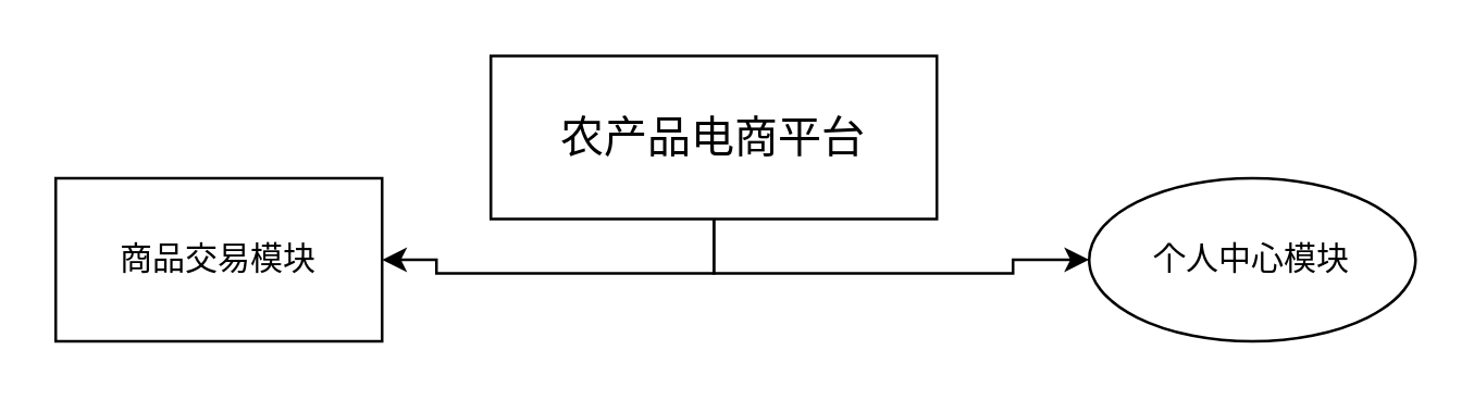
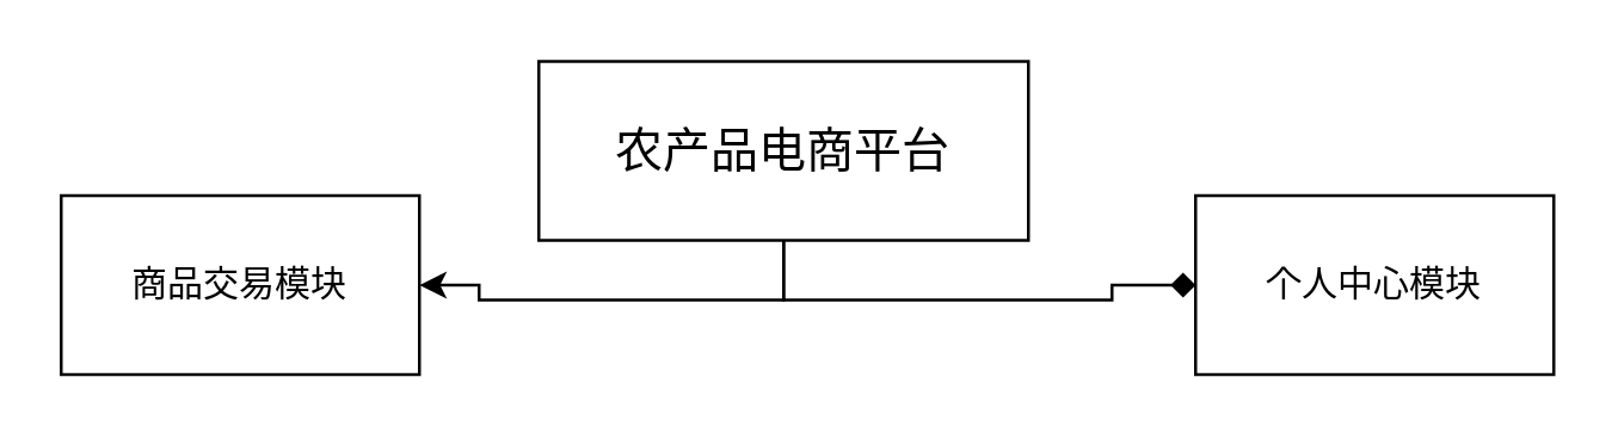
  <mxCell id="0" />
  <mxCell id="1" parent="0" />
  <mxCell id="2" style="edgeStyle=orthogonalEdgeStyle;rounded=0;orthogonalLoop=1;jettySize=auto;html=1;exitX=0.5;exitY=1;exitDx=0;exitDy=0;fontSize=16;" edge="1" parent="1" source="4" target="5"><mxGeometry relative="1" as="geometry" /></mxCell>
- <mxCell id="3" style="edgeStyle=orthogonalEdgeStyle;rounded=0;orthogonalLoop=1;jettySize=auto;html=1;exitX=0.5;exitY=1;exitDx=0;exitDy=0;fontSize=16;" edge="1" parent="1" source="4" target="6"><mxGeometry relative="1" as="geometry" /></mxCell>
+ <mxCell id="3" style="edgeStyle=orthogonalEdgeStyle;rounded=0;orthogonalLoop=1;jettySize=auto;html=1;exitX=0.5;exitY=1;exitDx=0;exitDy=0;fontSize=16;endArrow=diamond;" edge="1" parent="1" source="4" target="6"><mxGeometry relative="1" as="geometry" /></mxCell>
  <mxCell id="4" value="&lt;font style=&quot;font-size: 16px&quot;&gt;农产品电商平台&lt;/font&gt;" style="rounded=0;whiteSpace=wrap;html=1;" vertex="1" parent="1"><mxGeometry x="180" y="20" width="164" height="60" as="geometry" /></mxCell>
  <mxCell id="5" value="商品交易模块" style="rounded=0;whiteSpace=wrap;html=1;" vertex="1" parent="1"><mxGeometry x="20" y="65" width="120" height="60" as="geometry" /></mxCell>
- <mxCell id="6" value="个人中心模块" style="ellipse;whiteSpace=wrap;html=1;" vertex="1" parent="1"><mxGeometry x="400" y="65" width="120" height="60" as="geometry" /></mxCell>
+ <mxCell id="6" value="个人中心模块" style="rounded=0;whiteSpace=wrap;html=1;" vertex="1" parent="1"><mxGeometry x="400" y="65" width="120" height="60" as="geometry" /></mxCell>
